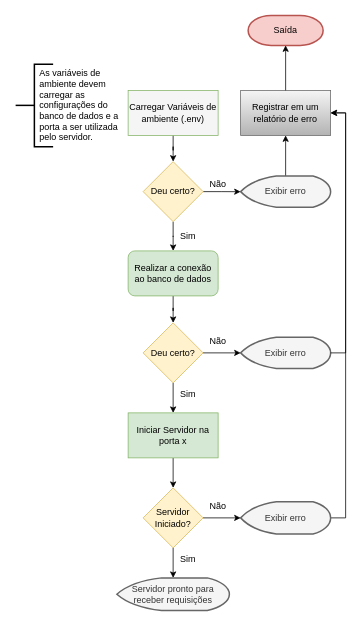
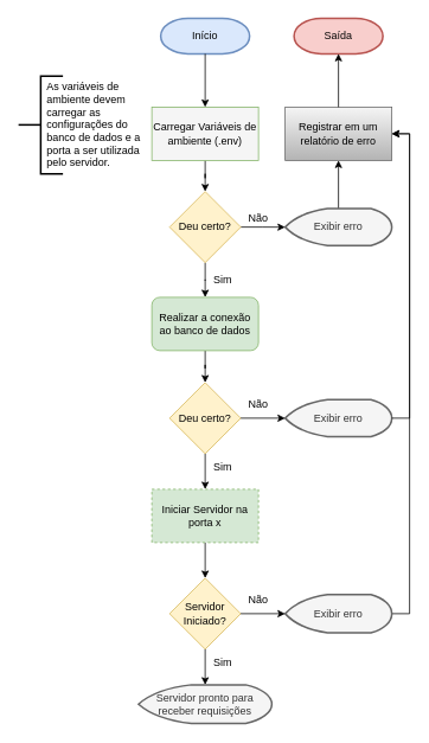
  <mxCell id="0" />
  <mxCell id="1" parent="0" />
+ <mxCell id="2" value="Início" style="strokeWidth=2;html=1;shape=mxgraph.flowchart.terminator;whiteSpace=wrap;fillColor=#dae8fc;strokeColor=#6c8ebf;" vertex="1" parent="1"><mxGeometry x="180" y="20" width="100" height="40" as="geometry" /></mxCell>
  <mxCell id="3" style="edgeStyle=orthogonalEdgeStyle;rounded=0;orthogonalLoop=1;jettySize=auto;html=1;entryX=0.5;entryY=0;entryDx=0;entryDy=0;" edge="1" parent="1" source="4" target="6"><mxGeometry relative="1" as="geometry" /></mxCell>
- <mxCell id="4" value="Iniciar Servidor na&lt;div&gt;porta x&lt;/div&gt;" style="rounded=0;whiteSpace=wrap;html=1;fillColor=#d5e8d4;strokeColor=#82b366;" vertex="1" parent="1"><mxGeometry x="170" y="550" width="120" height="60" as="geometry" /></mxCell>
+ <mxCell id="4" value="Iniciar Servidor na&lt;div&gt;porta x&lt;/div&gt;" style="rounded=0;whiteSpace=wrap;html=1;fillColor=#d5e8d4;strokeColor=#82b366;dashed=1;" vertex="1" parent="1"><mxGeometry x="170" y="550" width="120" height="60" as="geometry" /></mxCell>
+ <mxCell id="5" value="" style="endArrow=classic;html=1;rounded=0;exitX=0.5;exitY=1;exitDx=0;exitDy=0;exitPerimeter=0;entryX=0.5;entryY=0;entryDx=0;entryDy=0;" edge="1" parent="1" source="2" target="14"><mxGeometry width="50" height="50" relative="1" as="geometry"><mxPoint x="530" y="310" as="sourcePoint" /><mxPoint x="580" y="260" as="targetPoint" /></mxGeometry></mxCell>
  <mxCell id="6" value="Servidor&lt;div&gt;Iniciado?&lt;/div&gt;" style="rhombus;whiteSpace=wrap;html=1;fillColor=#fff2cc;strokeColor=#d6b656;" vertex="1" parent="1"><mxGeometry x="190" y="650" width="80" height="80" as="geometry" /></mxCell>
  <mxCell id="7" value="Servidor pronto para receber requisições" style="strokeWidth=2;html=1;shape=mxgraph.flowchart.display;whiteSpace=wrap;fillColor=#f5f5f5;fontColor=#333333;strokeColor=#666666;" vertex="1" parent="1"><mxGeometry x="155" y="770" width="150" height="43.5" as="geometry" /></mxCell>
  <mxCell id="8" value="Sim" style="text;html=1;align=center;verticalAlign=middle;whiteSpace=wrap;rounded=0;" vertex="1" parent="1"><mxGeometry x="220" y="730" width="60" height="30" as="geometry" /></mxCell>
  <mxCell id="9" style="edgeStyle=orthogonalEdgeStyle;rounded=0;orthogonalLoop=1;jettySize=auto;html=1;exitX=1;exitY=0.5;exitDx=0;exitDy=0;exitPerimeter=0;entryX=1;entryY=0.5;entryDx=0;entryDy=0;" edge="1" parent="1" source="10" target="35"><mxGeometry relative="1" as="geometry" /></mxCell>
  <mxCell id="10" value="Exibir erro" style="strokeWidth=2;html=1;shape=mxgraph.flowchart.display;whiteSpace=wrap;fillColor=#f5f5f5;fontColor=#333333;strokeColor=#666666;" vertex="1" parent="1"><mxGeometry x="320" y="668.5" width="120" height="43" as="geometry" /></mxCell>
  <mxCell id="11" value="Saída" style="strokeWidth=2;html=1;shape=mxgraph.flowchart.terminator;whiteSpace=wrap;fillColor=#f8cecc;strokeColor=#b85450;" vertex="1" parent="1"><mxGeometry x="330" y="20" width="100" height="40" as="geometry" /></mxCell>
  <mxCell id="12" value="Não" style="text;html=1;align=center;verticalAlign=middle;whiteSpace=wrap;rounded=0;" vertex="1" parent="1"><mxGeometry x="260" y="660" width="60" height="30" as="geometry" /></mxCell>
  <mxCell id="13" style="edgeStyle=orthogonalEdgeStyle;rounded=0;orthogonalLoop=1;jettySize=auto;html=1;entryX=0.5;entryY=0;entryDx=0;entryDy=0;" edge="1" parent="1" source="14" target="17"><mxGeometry relative="1" as="geometry" /></mxCell>
  <mxCell id="14" value="Carregar Variáveis de ambiente (.env)" style="rounded=0;whiteSpace=wrap;html=1;fillColor=#f5f5f5;strokeColor=#82b366;" vertex="1" parent="1"><mxGeometry x="170" y="120" width="120" height="60" as="geometry" /></mxCell>
  <mxCell id="15" style="edgeStyle=orthogonalEdgeStyle;rounded=0;orthogonalLoop=1;jettySize=auto;html=1;" edge="1" parent="1" source="17" target="19"><mxGeometry relative="1" as="geometry" /></mxCell>
  <mxCell id="16" style="edgeStyle=orthogonalEdgeStyle;rounded=0;orthogonalLoop=1;jettySize=auto;html=1;entryX=0.5;entryY=0;entryDx=0;entryDy=0;" edge="1" parent="1" source="17" target="27"><mxGeometry relative="1" as="geometry" /></mxCell>
  <mxCell id="17" value="Deu certo?" style="rhombus;whiteSpace=wrap;html=1;fillColor=#fff2cc;strokeColor=#d6b656;" vertex="1" parent="1"><mxGeometry x="190" y="215" width="80" height="80" as="geometry" /></mxCell>
  <mxCell id="18" style="edgeStyle=orthogonalEdgeStyle;rounded=0;orthogonalLoop=1;jettySize=auto;html=1;entryX=0.5;entryY=1;entryDx=0;entryDy=0;" edge="1" parent="1" source="19" target="35"><mxGeometry relative="1" as="geometry" /></mxCell>
  <mxCell id="19" value="Exibir erro" style="strokeWidth=2;html=1;shape=mxgraph.flowchart.display;whiteSpace=wrap;fillColor=#f5f5f5;fontColor=#333333;strokeColor=#666666;" vertex="1" parent="1"><mxGeometry x="320" y="234.25" width="120" height="41.5" as="geometry" /></mxCell>
  <mxCell id="20" value="" style="strokeWidth=2;html=1;shape=mxgraph.flowchart.annotation_2;align=left;labelPosition=right;pointerEvents=1;" vertex="1" parent="1"><mxGeometry x="20" y="85" width="50" height="110" as="geometry" /></mxCell>
  <mxCell id="21" value="As variáveis de ambiente devem carregar as configurações do banco de dados e a porta a ser utilizada pelo servidor." style="text;html=1;align=left;verticalAlign=middle;whiteSpace=wrap;rounded=0;" vertex="1" parent="1"><mxGeometry x="50" y="90" width="120" height="100" as="geometry" /></mxCell>
  <mxCell id="22" style="edgeStyle=orthogonalEdgeStyle;rounded=0;orthogonalLoop=1;jettySize=auto;html=1;entryX=0;entryY=0.5;entryDx=0;entryDy=0;entryPerimeter=0;" edge="1" parent="1" source="6" target="10"><mxGeometry relative="1" as="geometry" /></mxCell>
  <mxCell id="23" style="edgeStyle=orthogonalEdgeStyle;rounded=0;orthogonalLoop=1;jettySize=auto;html=1;entryX=0.5;entryY=0;entryDx=0;entryDy=0;entryPerimeter=0;" edge="1" parent="1" source="6" target="7"><mxGeometry relative="1" as="geometry" /></mxCell>
  <mxCell id="24" value="Não" style="text;html=1;align=center;verticalAlign=middle;whiteSpace=wrap;rounded=0;" vertex="1" parent="1"><mxGeometry x="260" y="230" width="60" height="30" as="geometry" /></mxCell>
  <mxCell id="25" value="Sim" style="text;html=1;align=center;verticalAlign=middle;whiteSpace=wrap;rounded=0;" vertex="1" parent="1"><mxGeometry x="220" y="300" width="60" height="30" as="geometry" /></mxCell>
  <mxCell id="26" style="edgeStyle=orthogonalEdgeStyle;rounded=0;orthogonalLoop=1;jettySize=auto;html=1;entryX=0.5;entryY=0;entryDx=0;entryDy=0;" edge="1" parent="1" source="27" target="29"><mxGeometry relative="1" as="geometry" /></mxCell>
  <mxCell id="27" value="Realizar a conexão ao banco de dados" style="whiteSpace=wrap;html=1;fillColor=#d5e8d4;strokeColor=#82b366;rounded=1;" vertex="1" parent="1"><mxGeometry x="170" y="334" width="120" height="60" as="geometry" /></mxCell>
  <mxCell id="28" style="edgeStyle=orthogonalEdgeStyle;rounded=0;orthogonalLoop=1;jettySize=auto;html=1;" edge="1" parent="1" source="29" target="4"><mxGeometry relative="1" as="geometry" /></mxCell>
  <mxCell id="29" value="Deu certo?" style="rhombus;whiteSpace=wrap;html=1;fillColor=#fff2cc;strokeColor=#d6b656;" vertex="1" parent="1"><mxGeometry x="190" y="430" width="80" height="80" as="geometry" /></mxCell>
  <mxCell id="30" value="Exibir erro" style="strokeWidth=2;html=1;shape=mxgraph.flowchart.display;whiteSpace=wrap;fillColor=#f5f5f5;fontColor=#333333;strokeColor=#666666;" vertex="1" parent="1"><mxGeometry x="320" y="449.25" width="120" height="41.5" as="geometry" /></mxCell>
  <mxCell id="31" style="edgeStyle=orthogonalEdgeStyle;rounded=0;orthogonalLoop=1;jettySize=auto;html=1;entryX=0;entryY=0.5;entryDx=0;entryDy=0;entryPerimeter=0;" edge="1" parent="1" source="29" target="30"><mxGeometry relative="1" as="geometry" /></mxCell>
  <mxCell id="32" style="edgeStyle=orthogonalEdgeStyle;rounded=0;orthogonalLoop=1;jettySize=auto;html=1;entryX=1;entryY=0.5;entryDx=0;entryDy=0;exitX=1;exitY=0.5;exitDx=0;exitDy=0;exitPerimeter=0;" edge="1" parent="1" source="30" target="35"><mxGeometry relative="1" as="geometry"><Array as="points"><mxPoint x="460" y="470" /><mxPoint x="460" y="150" /></Array></mxGeometry></mxCell>
  <mxCell id="33" value="Sim" style="text;html=1;align=center;verticalAlign=middle;whiteSpace=wrap;rounded=0;" vertex="1" parent="1"><mxGeometry x="220" y="510" width="60" height="30" as="geometry" /></mxCell>
  <mxCell id="34" value="Não" style="text;html=1;align=center;verticalAlign=middle;whiteSpace=wrap;rounded=0;" vertex="1" parent="1"><mxGeometry x="260" y="440" width="60" height="30" as="geometry" /></mxCell>
  <mxCell id="35" value="Registrar em um relatório de erro" style="rounded=0;whiteSpace=wrap;html=1;fillColor=#f5f5f5;gradientColor=#b3b3b3;strokeColor=#666666;" vertex="1" parent="1"><mxGeometry x="320" y="120" width="120" height="60" as="geometry" /></mxCell>
  <mxCell id="36" style="edgeStyle=orthogonalEdgeStyle;rounded=0;orthogonalLoop=1;jettySize=auto;html=1;entryX=0.5;entryY=1;entryDx=0;entryDy=0;entryPerimeter=0;" edge="1" parent="1" source="35" target="11"><mxGeometry relative="1" as="geometry" /></mxCell>
